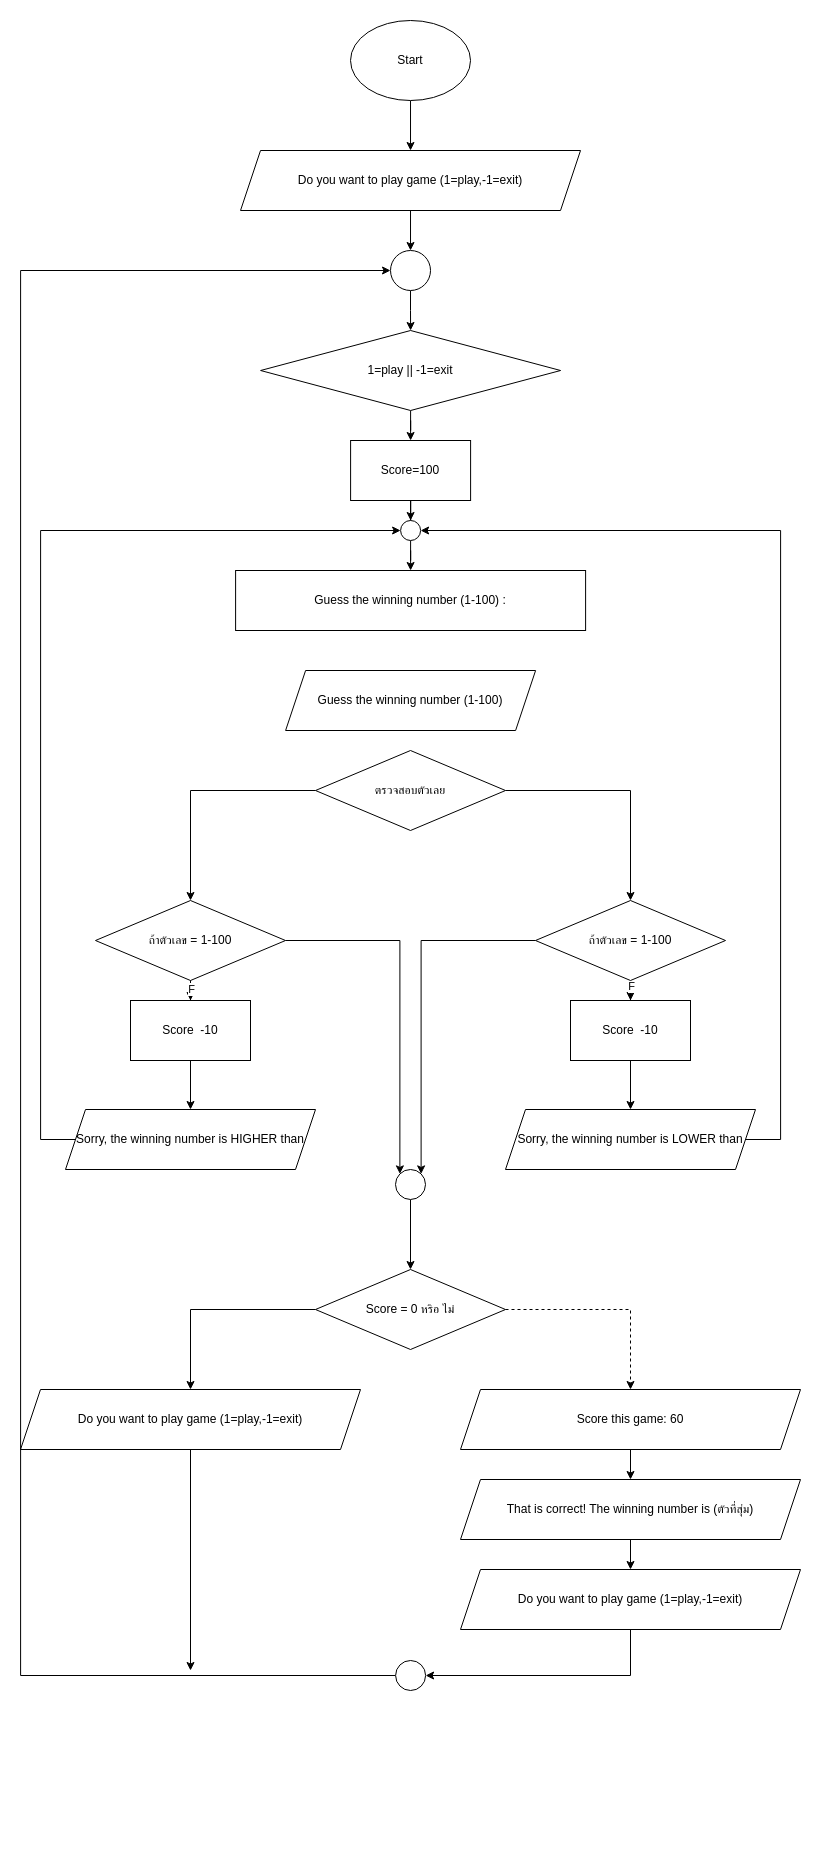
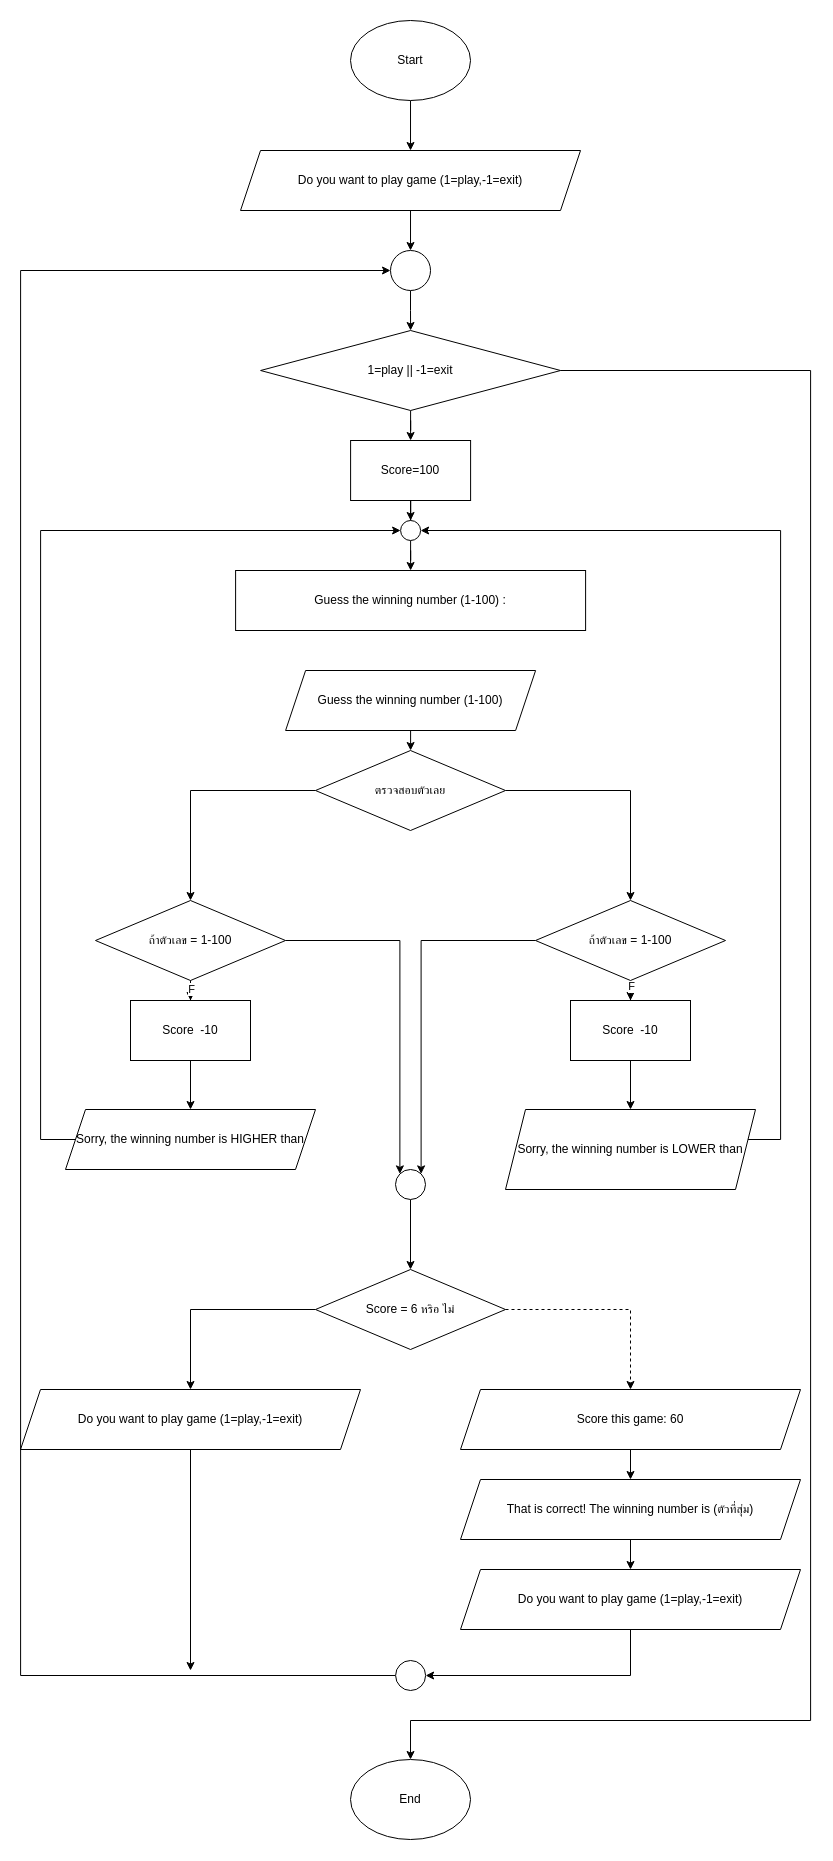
  <mxCell id="0" />
  <mxCell id="1" parent="0" />
  <mxCell id="2" style="edgeStyle=orthogonalEdgeStyle;rounded=0;orthogonalLoop=1;jettySize=auto;html=1;" edge="1" parent="1" source="3" target="5"><mxGeometry relative="1" as="geometry" /></mxCell>
  <mxCell id="3" value="Start" style="ellipse;whiteSpace=wrap;html=1;" vertex="1" parent="1"><mxGeometry x="350.02" y="20" width="120" height="80" as="geometry" /></mxCell>
  <mxCell id="4" style="edgeStyle=orthogonalEdgeStyle;rounded=0;orthogonalLoop=1;jettySize=auto;html=1;" edge="1" parent="1" source="5" target="36"><mxGeometry relative="1" as="geometry" /></mxCell>
  <mxCell id="5" value="Do you want to play game (1=play,-1=exit)" style="shape=parallelogram;perimeter=parallelogramPerimeter;whiteSpace=wrap;html=1;fixedSize=1;" vertex="1" parent="1"><mxGeometry x="240.02" y="150" width="340" height="60" as="geometry" /></mxCell>
  <mxCell id="6" style="edgeStyle=orthogonalEdgeStyle;rounded=0;orthogonalLoop=1;jettySize=auto;html=1;" edge="1" parent="1" source="8" target="10"><mxGeometry relative="1" as="geometry" /></mxCell>
+ <mxCell id="7" style="edgeStyle=orthogonalEdgeStyle;rounded=0;orthogonalLoop=1;jettySize=auto;html=1;entryX=0.5;entryY=0;entryDx=0;entryDy=0;" edge="1" parent="1" source="8" target="37"><mxGeometry relative="1" as="geometry"><mxPoint x="790.1" y="1770" as="targetPoint" /><Array as="points"><mxPoint x="810.1" y="370" /><mxPoint x="810.1" y="1720" /><mxPoint x="410.1" y="1720" /></Array></mxGeometry></mxCell>
  <mxCell id="8" value="1=play || -1=exit" style="rhombus;whiteSpace=wrap;html=1;" vertex="1" parent="1"><mxGeometry x="260.1" y="330" width="300" height="80" as="geometry" /></mxCell>
  <mxCell id="9" style="edgeStyle=orthogonalEdgeStyle;rounded=0;orthogonalLoop=1;jettySize=auto;html=1;entryX=0.5;entryY=0;entryDx=0;entryDy=0;" edge="1" parent="1" source="10" target="44"><mxGeometry relative="1" as="geometry" /></mxCell>
  <mxCell id="10" value="Score=100" style="rounded=0;whiteSpace=wrap;html=1;" vertex="1" parent="1"><mxGeometry x="350.1" y="440" width="120" height="60" as="geometry" /></mxCell>
  <mxCell id="11" value="Guess the winning number (1-100) :" style="rounded=0;whiteSpace=wrap;html=1;" vertex="1" parent="1"><mxGeometry x="235.1" y="570" width="350" height="60" as="geometry" /></mxCell>
  <mxCell id="12" style="edgeStyle=orthogonalEdgeStyle;rounded=0;orthogonalLoop=1;jettySize=auto;html=1;entryX=0.5;entryY=0;entryDx=0;entryDy=0;" edge="1" parent="1" source="14" target="20"><mxGeometry relative="1" as="geometry" /></mxCell>
  <mxCell id="13" style="edgeStyle=orthogonalEdgeStyle;rounded=0;orthogonalLoop=1;jettySize=auto;html=1;entryX=0.5;entryY=0;entryDx=0;entryDy=0;" edge="1" parent="1" source="14" target="24"><mxGeometry relative="1" as="geometry" /></mxCell>
  <mxCell id="14" value="ตรวจสอบตัวเลย" style="rhombus;whiteSpace=wrap;html=1;" vertex="1" parent="1"><mxGeometry x="315" y="750" width="190" height="80" as="geometry" /></mxCell>
+ <mxCell id="15" style="edgeStyle=orthogonalEdgeStyle;rounded=0;orthogonalLoop=1;jettySize=auto;html=1;entryX=0.5;entryY=0;entryDx=0;entryDy=0;" edge="1" parent="1" source="16" target="14"><mxGeometry relative="1" as="geometry" /></mxCell>
  <mxCell id="16" value="Guess the winning number (1-100)" style="shape=parallelogram;perimeter=parallelogramPerimeter;whiteSpace=wrap;html=1;fixedSize=1;" vertex="1" parent="1"><mxGeometry x="285.1" y="670" width="250" height="60" as="geometry" /></mxCell>
  <mxCell id="17" style="edgeStyle=orthogonalEdgeStyle;rounded=0;orthogonalLoop=1;jettySize=auto;html=1;" edge="1" parent="1" source="20" target="28"><mxGeometry relative="1" as="geometry" /></mxCell>
  <mxCell id="18" value="F" style="edgeLabel;html=1;align=center;verticalAlign=middle;resizable=0;points=[];" vertex="1" connectable="0" parent="17"><mxGeometry x="0.511" relative="1" as="geometry"><mxPoint as="offset" /></mxGeometry></mxCell>
  <mxCell id="19" style="edgeStyle=orthogonalEdgeStyle;rounded=0;orthogonalLoop=1;jettySize=auto;html=1;entryX=1;entryY=0;entryDx=0;entryDy=0;" edge="1" parent="1" source="20" target="34"><mxGeometry relative="1" as="geometry" /></mxCell>
  <mxCell id="20" value="ถ้าตัวเลข = 1-100" style="rhombus;whiteSpace=wrap;html=1;" vertex="1" parent="1"><mxGeometry x="535" y="900" width="190" height="80" as="geometry" /></mxCell>
  <mxCell id="21" style="edgeStyle=orthogonalEdgeStyle;rounded=0;orthogonalLoop=1;jettySize=auto;html=1;" edge="1" parent="1" source="24" target="26"><mxGeometry relative="1" as="geometry" /></mxCell>
  <mxCell id="22" value="F" style="edgeLabel;html=1;align=center;verticalAlign=middle;resizable=0;points=[];" vertex="1" connectable="0" parent="21"><mxGeometry x="0.605" relative="1" as="geometry"><mxPoint as="offset" /></mxGeometry></mxCell>
  <mxCell id="23" style="edgeStyle=orthogonalEdgeStyle;rounded=0;orthogonalLoop=1;jettySize=auto;html=1;entryX=0;entryY=0;entryDx=0;entryDy=0;" edge="1" parent="1" source="24" target="34"><mxGeometry relative="1" as="geometry" /></mxCell>
  <mxCell id="24" value="ถ้าตัวเลข = 1-100" style="rhombus;whiteSpace=wrap;html=1;" vertex="1" parent="1"><mxGeometry x="95" y="900" width="190" height="80" as="geometry" /></mxCell>
  <mxCell id="25" style="edgeStyle=orthogonalEdgeStyle;rounded=0;orthogonalLoop=1;jettySize=auto;html=1;entryX=0.5;entryY=0;entryDx=0;entryDy=0;" edge="1" parent="1" source="26" target="30"><mxGeometry relative="1" as="geometry" /></mxCell>
  <mxCell id="26" value="Score&amp;nbsp; -10" style="rounded=0;whiteSpace=wrap;html=1;" vertex="1" parent="1"><mxGeometry x="130" y="1000" width="120" height="60" as="geometry" /></mxCell>
  <mxCell id="27" style="edgeStyle=orthogonalEdgeStyle;rounded=0;orthogonalLoop=1;jettySize=auto;html=1;entryX=0.5;entryY=0;entryDx=0;entryDy=0;" edge="1" parent="1" source="28" target="32"><mxGeometry relative="1" as="geometry" /></mxCell>
  <mxCell id="28" value="Score&amp;nbsp; -10" style="rounded=0;whiteSpace=wrap;html=1;" vertex="1" parent="1"><mxGeometry x="570" y="1000" width="120" height="60" as="geometry" /></mxCell>
  <mxCell id="29" style="edgeStyle=orthogonalEdgeStyle;rounded=0;orthogonalLoop=1;jettySize=auto;html=1;entryX=0;entryY=0.5;entryDx=0;entryDy=0;" edge="1" parent="1" source="30" target="44"><mxGeometry relative="1" as="geometry"><Array as="points"><mxPoint x="40.1" y="1139" /><mxPoint x="40.1" y="530" /></Array></mxGeometry></mxCell>
  <mxCell id="30" value="Sorry, the winning number is HIGHER than" style="shape=parallelogram;perimeter=parallelogramPerimeter;whiteSpace=wrap;html=1;fixedSize=1;" vertex="1" parent="1"><mxGeometry x="65" y="1109" width="250" height="60" as="geometry" /></mxCell>
  <mxCell id="31" style="edgeStyle=orthogonalEdgeStyle;rounded=0;orthogonalLoop=1;jettySize=auto;html=1;entryX=1;entryY=0.5;entryDx=0;entryDy=0;" edge="1" parent="1" source="32" target="44"><mxGeometry relative="1" as="geometry"><Array as="points"><mxPoint x="780.1" y="1139" /><mxPoint x="780.1" y="530" /></Array></mxGeometry></mxCell>
- <mxCell id="32" value="Sorry, the winning number is LOWER than" style="shape=parallelogram;perimeter=parallelogramPerimeter;whiteSpace=wrap;html=1;fixedSize=1;" vertex="1" parent="1"><mxGeometry x="505" y="1109" width="250" height="60" as="geometry" /></mxCell>
+ <mxCell id="32" value="Sorry, the winning number is LOWER than" style="shape=parallelogram;perimeter=parallelogramPerimeter;whiteSpace=wrap;html=1;fixedSize=1;" vertex="1" parent="1"><mxGeometry x="505" y="1109" width="250" height="80" as="geometry" /></mxCell>
  <mxCell id="33" style="edgeStyle=orthogonalEdgeStyle;rounded=0;orthogonalLoop=1;jettySize=auto;html=1;" edge="1" parent="1" source="34" target="40"><mxGeometry relative="1" as="geometry" /></mxCell>
  <mxCell id="34" value="" style="ellipse;whiteSpace=wrap;html=1;aspect=fixed;" vertex="1" parent="1"><mxGeometry x="395" y="1169" width="30" height="30" as="geometry" /></mxCell>
  <mxCell id="35" style="edgeStyle=orthogonalEdgeStyle;rounded=0;orthogonalLoop=1;jettySize=auto;html=1;" edge="1" parent="1" source="36" target="8"><mxGeometry relative="1" as="geometry" /></mxCell>
  <mxCell id="36" value="" style="ellipse;whiteSpace=wrap;html=1;aspect=fixed;" vertex="1" parent="1"><mxGeometry x="390.02" y="250" width="40" height="40" as="geometry" /></mxCell>
+ <mxCell id="37" value="End" style="ellipse;whiteSpace=wrap;html=1;" vertex="1" parent="1"><mxGeometry x="350.02" y="1759" width="120" height="80" as="geometry" /></mxCell>
  <mxCell id="38" style="edgeStyle=orthogonalEdgeStyle;rounded=0;orthogonalLoop=1;jettySize=auto;html=1;entryX=0.5;entryY=0;entryDx=0;entryDy=0;" edge="1" parent="1" source="40" target="46"><mxGeometry relative="1" as="geometry"><Array as="points"><mxPoint x="190.1" y="1309" /></Array></mxGeometry></mxCell>
  <mxCell id="39" style="edgeStyle=orthogonalEdgeStyle;rounded=0;orthogonalLoop=1;jettySize=auto;html=1;entryX=0.5;entryY=0;entryDx=0;entryDy=0;dashed=1;" edge="1" parent="1" source="40" target="42"><mxGeometry relative="1" as="geometry"><Array as="points"><mxPoint x="630.1" y="1309" /></Array></mxGeometry></mxCell>
- <mxCell id="40" value="Score = 0 หริอ ไม่" style="rhombus;whiteSpace=wrap;html=1;" vertex="1" parent="1"><mxGeometry x="315" y="1269" width="190" height="80" as="geometry" /></mxCell>
+ <mxCell id="40" value="Score = 6 หริอ ไม่" style="rhombus;whiteSpace=wrap;html=1;" vertex="1" parent="1"><mxGeometry x="315" y="1269" width="190" height="80" as="geometry" /></mxCell>
  <mxCell id="41" style="edgeStyle=orthogonalEdgeStyle;rounded=0;orthogonalLoop=1;jettySize=auto;html=1;" edge="1" parent="1" source="42" target="48"><mxGeometry relative="1" as="geometry" /></mxCell>
  <mxCell id="42" value="Score this game: 60" style="shape=parallelogram;perimeter=parallelogramPerimeter;whiteSpace=wrap;html=1;fixedSize=1;" vertex="1" parent="1"><mxGeometry x="460" y="1389" width="340" height="60" as="geometry" /></mxCell>
  <mxCell id="43" style="edgeStyle=orthogonalEdgeStyle;rounded=0;orthogonalLoop=1;jettySize=auto;html=1;entryX=0.5;entryY=0;entryDx=0;entryDy=0;" edge="1" parent="1" source="44" target="11"><mxGeometry relative="1" as="geometry" /></mxCell>
  <mxCell id="44" value="" style="ellipse;whiteSpace=wrap;html=1;aspect=fixed;" vertex="1" parent="1"><mxGeometry x="400.1" y="520" width="20" height="20" as="geometry" /></mxCell>
  <mxCell id="45" style="edgeStyle=orthogonalEdgeStyle;rounded=0;orthogonalLoop=1;jettySize=auto;html=1;" edge="1" parent="1" source="46"><mxGeometry relative="1" as="geometry"><mxPoint x="190" y="1670" as="targetPoint" /></mxGeometry></mxCell>
  <mxCell id="46" value="Do you want to play game (1=play,-1=exit)" style="shape=parallelogram;perimeter=parallelogramPerimeter;whiteSpace=wrap;html=1;fixedSize=1;" vertex="1" parent="1"><mxGeometry x="20" y="1389" width="340" height="60" as="geometry" /></mxCell>
  <mxCell id="47" style="edgeStyle=orthogonalEdgeStyle;rounded=0;orthogonalLoop=1;jettySize=auto;html=1;" edge="1" parent="1" source="48" target="50"><mxGeometry relative="1" as="geometry" /></mxCell>
  <mxCell id="48" value="That is correct! The winning number is (ตัวที่สุ่ม)" style="shape=parallelogram;perimeter=parallelogramPerimeter;whiteSpace=wrap;html=1;fixedSize=1;" vertex="1" parent="1"><mxGeometry x="460" y="1479" width="340" height="60" as="geometry" /></mxCell>
  <mxCell id="49" style="edgeStyle=orthogonalEdgeStyle;rounded=0;orthogonalLoop=1;jettySize=auto;html=1;entryX=1;entryY=0.5;entryDx=0;entryDy=0;" edge="1" parent="1" source="50" target="52"><mxGeometry relative="1" as="geometry"><Array as="points"><mxPoint x="630.1" y="1675" /></Array></mxGeometry></mxCell>
  <mxCell id="50" value="Do you want to play game (1=play,-1=exit)" style="shape=parallelogram;perimeter=parallelogramPerimeter;whiteSpace=wrap;html=1;fixedSize=1;" vertex="1" parent="1"><mxGeometry x="460" y="1569" width="340" height="60" as="geometry" /></mxCell>
  <mxCell id="51" style="edgeStyle=orthogonalEdgeStyle;rounded=0;orthogonalLoop=1;jettySize=auto;html=1;entryX=0;entryY=0.5;entryDx=0;entryDy=0;" edge="1" parent="1" source="52" target="36"><mxGeometry relative="1" as="geometry"><Array as="points"><mxPoint x="20.1" y="1675" /><mxPoint x="20.1" y="270" /></Array></mxGeometry></mxCell>
  <mxCell id="52" value="" style="ellipse;whiteSpace=wrap;html=1;aspect=fixed;" vertex="1" parent="1"><mxGeometry x="395.1" y="1660" width="30" height="30" as="geometry" /></mxCell>
